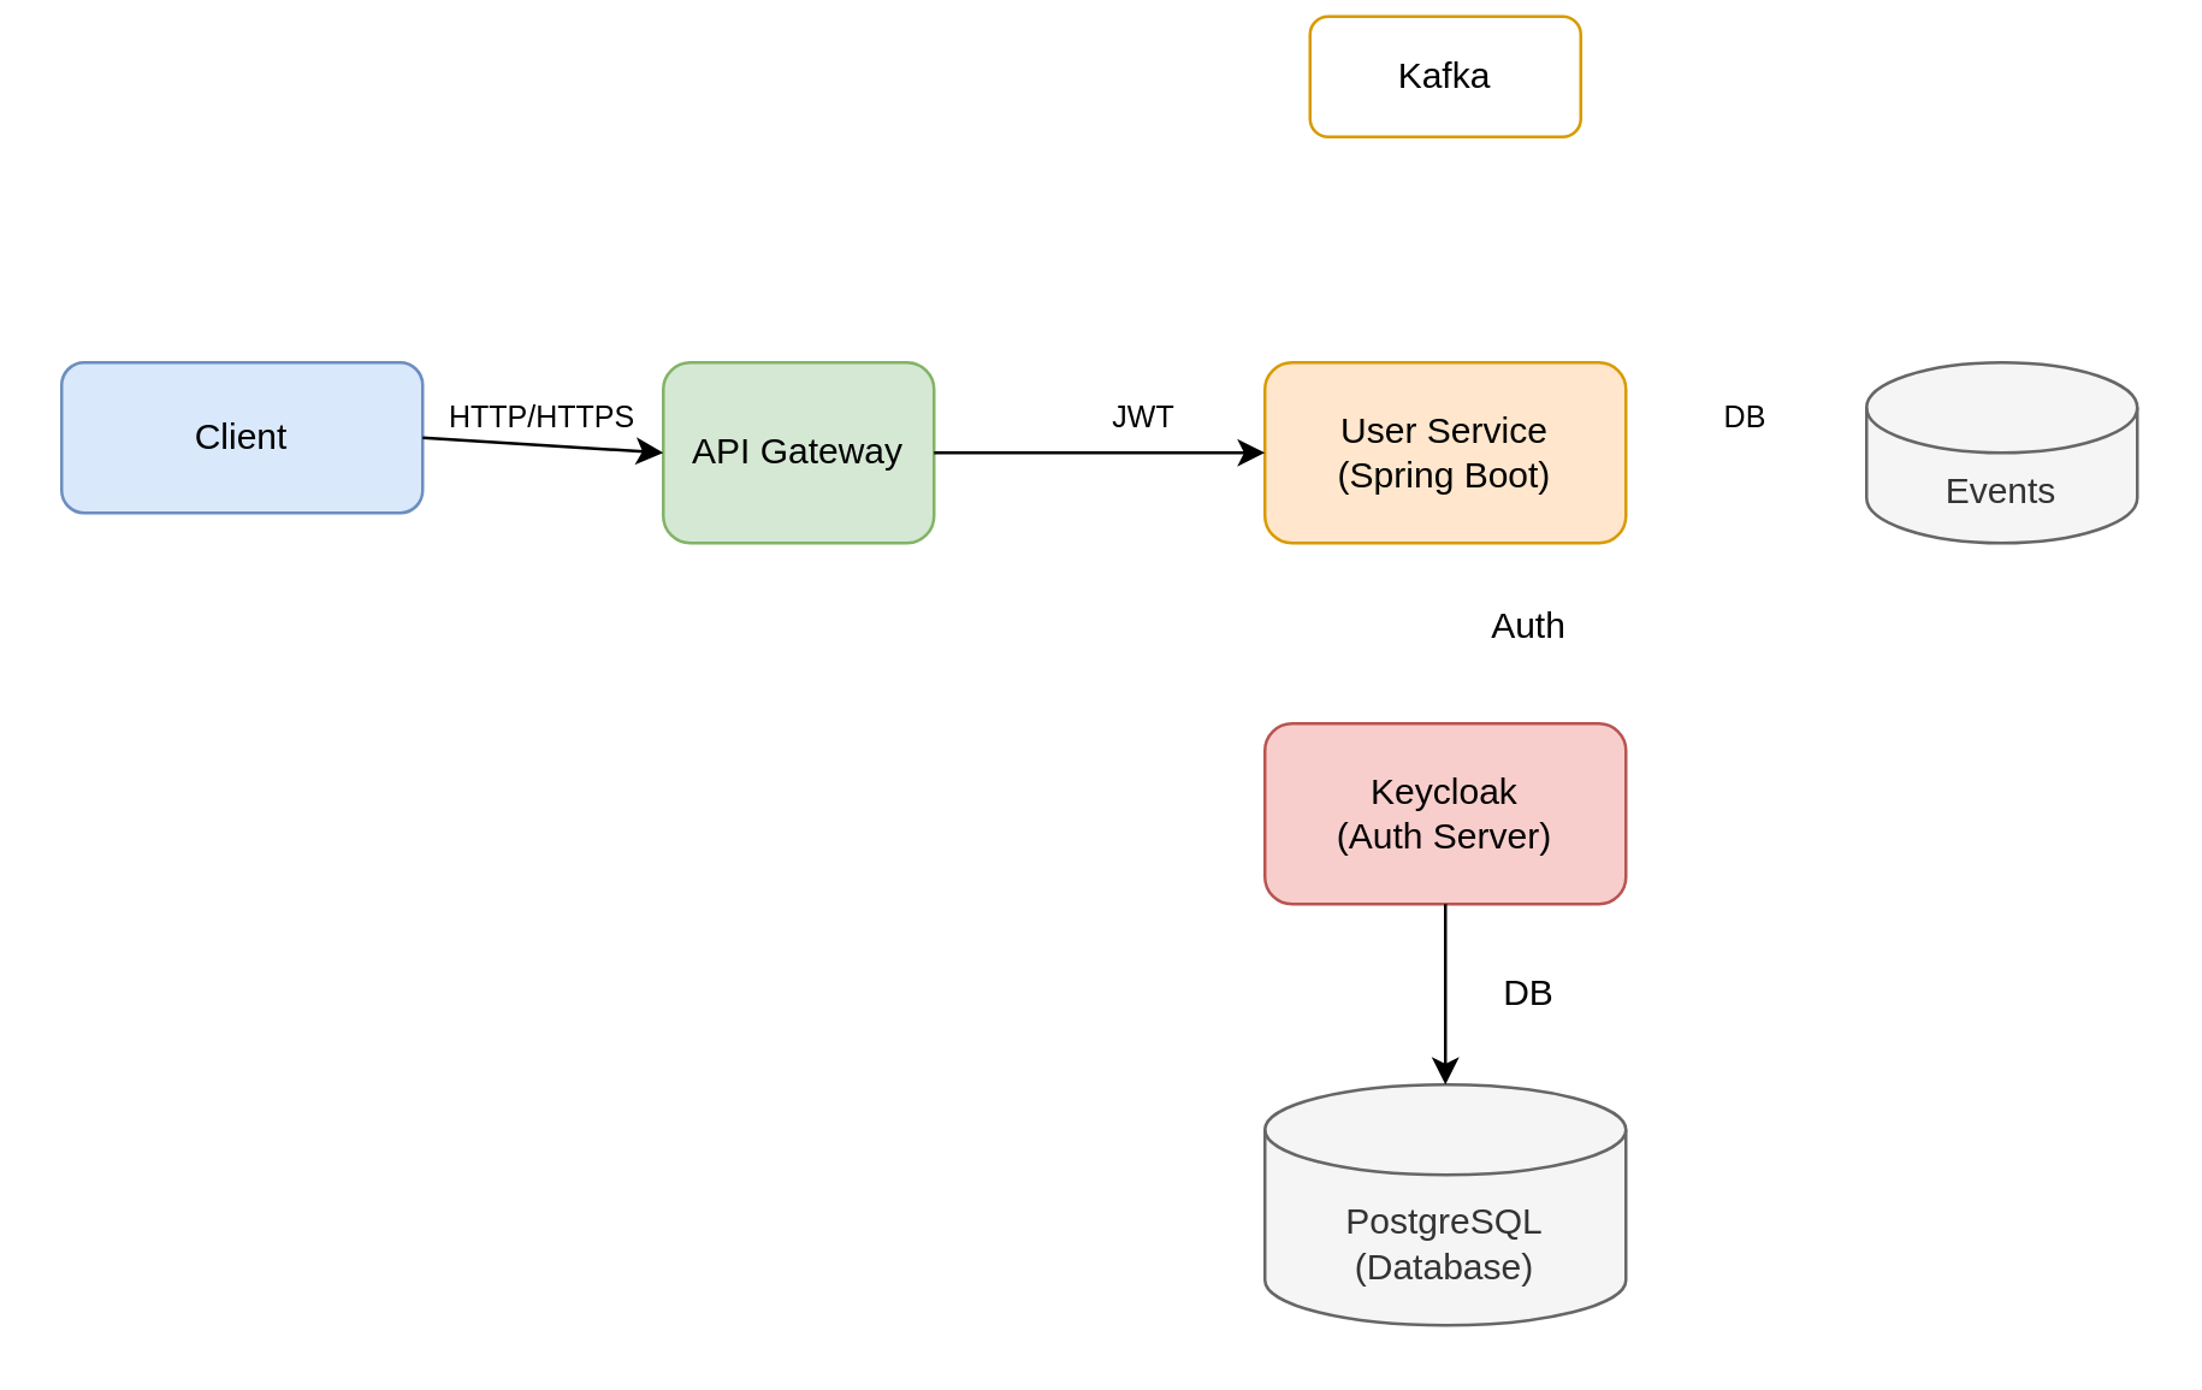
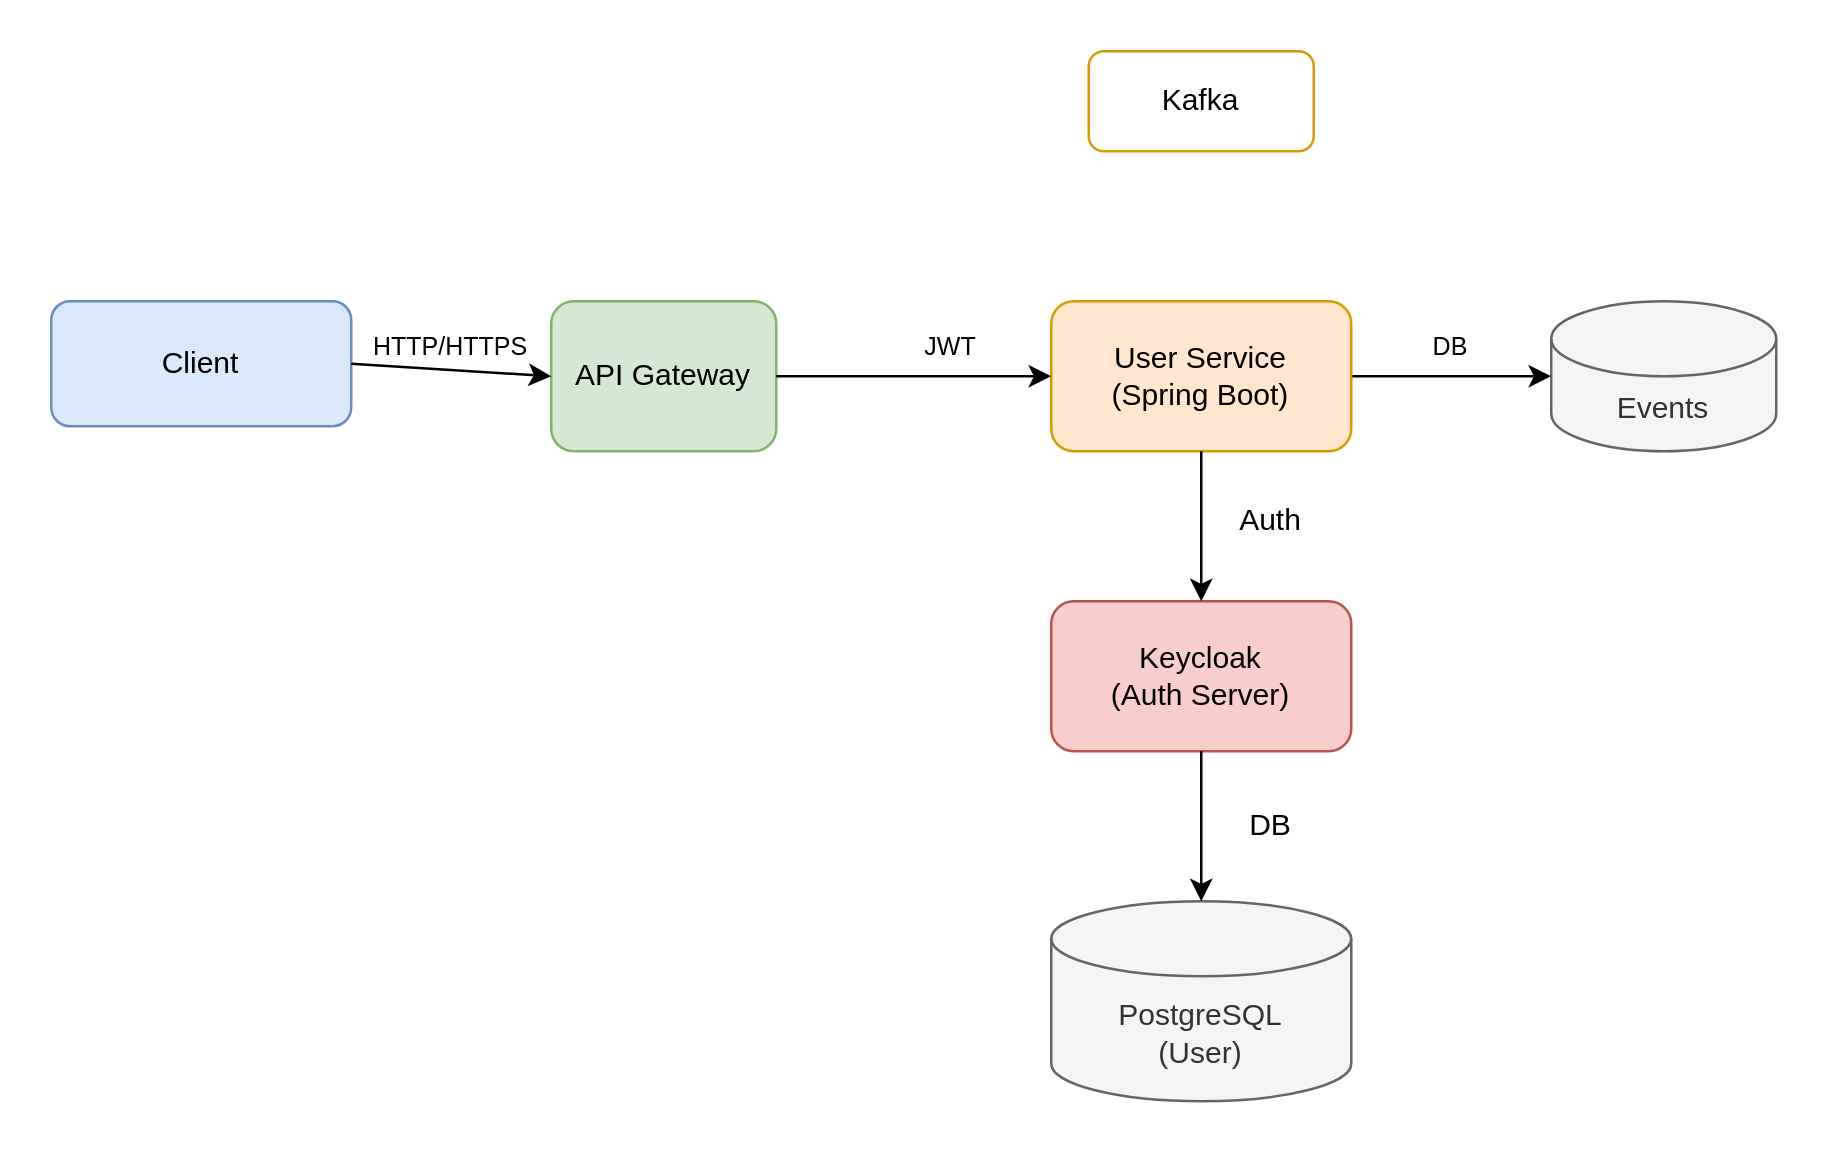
  <mxCell id="0" />
  <mxCell id="1" parent="0" />
  <mxCell id="2" value="Client" style="rounded=1;whiteSpace=wrap;html=1;fillColor=#dae8fc;strokeColor=#6c8ebf;fontColor=#000000;" parent="1" vertex="1"><mxGeometry x="20" y="120" width="120" height="50" as="geometry" /></mxCell>
  <mxCell id="3" value="API Gateway" style="rounded=1;whiteSpace=wrap;html=1;fillColor=#d5e8d4;strokeColor=#82b366;fontColor=#000000;" parent="1" vertex="1"><mxGeometry x="220" y="120" width="90" height="60" as="geometry" /></mxCell>
+ <mxCell id="4" style="edgeStyle=orthogonalEdgeStyle;rounded=0;orthogonalLoop=1;jettySize=auto;html=1;fontSize=10;fontColor=#000000;" parent="1" source="5" target="16" edge="1"><mxGeometry relative="1" as="geometry" /></mxCell>
  <mxCell id="5" value="User Service&#10;(Spring Boot)" style="rounded=1;whiteSpace=wrap;html=1;fillColor=#ffe6cc;strokeColor=#d79b00;fontColor=#000000;" parent="1" vertex="1"><mxGeometry x="420" y="120" width="120" height="60" as="geometry" /></mxCell>
  <mxCell id="6" value="Keycloak&#10;(Auth Server)" style="rounded=1;whiteSpace=wrap;html=1;fillColor=#f8cecc;strokeColor=#b85450;fontColor=#000000;" parent="1" vertex="1"><mxGeometry x="420" y="240" width="120" height="60" as="geometry" /></mxCell>
- <mxCell id="7" value="PostgreSQL&#10;(Database)" style="shape=cylinder3;whiteSpace=wrap;html=1;boundedLbl=1;backgroundOutline=1;size=15;fillColor=#f5f5f5;strokeColor=#666666;fontColor=#333333;" parent="1" vertex="1"><mxGeometry x="420" y="360" width="120" height="80" as="geometry" /></mxCell>
+ <mxCell id="7" value="PostgreSQL&#10;(User)" style="shape=cylinder3;whiteSpace=wrap;html=1;boundedLbl=1;backgroundOutline=1;size=15;fillColor=#f5f5f5;strokeColor=#666666;fontColor=#333333;" parent="1" vertex="1"><mxGeometry x="420" y="360" width="120" height="80" as="geometry" /></mxCell>
  <mxCell id="8" value="" style="endArrow=classic;html=1;exitX=1;exitY=0.5;exitDx=0;exitDy=0;entryX=0;entryY=0.5;entryDx=0;entryDy=0;" parent="1" source="2" target="3" edge="1"><mxGeometry width="50" height="50" relative="1" as="geometry" /></mxCell>
  <mxCell id="9" value="" style="endArrow=classic;html=1;exitX=1;exitY=0.5;exitDx=0;exitDy=0;entryX=0;entryY=0.5;entryDx=0;entryDy=0;" parent="1" source="3" target="5" edge="1"><mxGeometry width="50" height="50" relative="1" as="geometry" /></mxCell>
+ <mxCell id="10" value="" style="endArrow=classic;html=1;exitX=0.5;exitY=1;exitDx=0;exitDy=0;entryX=0.5;entryY=0;entryDx=0;entryDy=0;" parent="1" source="5" target="6" edge="1"><mxGeometry width="50" height="50" relative="1" as="geometry" /></mxCell>
  <mxCell id="11" value="" style="endArrow=classic;html=1;exitX=0.5;exitY=1;exitDx=0;exitDy=0;entryX=0.5;entryY=0;entryDx=0;entryDy=0;" parent="1" source="6" edge="1"><mxGeometry width="50" height="50" relative="1" as="geometry"><mxPoint x="480" y="360" as="targetPoint" /></mxGeometry></mxCell>
  <mxCell id="12" value="HTTP/HTTPS" style="text;html=1;strokeColor=none;fillColor=none;align=center;verticalAlign=middle;whiteSpace=wrap;rounded=0;fontSize=10;" parent="1" vertex="1"><mxGeometry x="150" y="128" width="60" height="20" as="geometry" /></mxCell>
  <mxCell id="13" value="JWT" style="text;html=1;strokeColor=none;fillColor=none;align=center;verticalAlign=middle;whiteSpace=wrap;rounded=0;fontSize=10;" parent="1" vertex="1"><mxGeometry x="350" y="128" width="60" height="20" as="geometry" /></mxCell>
  <mxCell id="14" value="Auth" style="text;html=1;strokeColor=none;fillColor=none;align=center;verticalAlign=middle;whiteSpace=wrap;rounded=0;" parent="1" vertex="1"><mxGeometry x="478" y="198" width="60" height="20" as="geometry" /></mxCell>
  <mxCell id="15" value="DB" style="text;html=1;strokeColor=none;fillColor=none;align=center;verticalAlign=middle;whiteSpace=wrap;rounded=0;" parent="1" vertex="1"><mxGeometry x="478" y="320" width="60" height="20" as="geometry" /></mxCell>
  <mxCell id="16" value="Events" style="shape=cylinder3;whiteSpace=wrap;html=1;boundedLbl=1;backgroundOutline=1;size=15;fillColor=#f5f5f5;strokeColor=#666666;fontColor=#333333;" parent="1" vertex="1"><mxGeometry x="620" y="120" width="90" height="60" as="geometry" /></mxCell>
  <mxCell id="17" value="DB" style="text;html=1;strokeColor=none;fillColor=none;align=center;verticalAlign=middle;whiteSpace=wrap;rounded=0;fontSize=10;" parent="1" vertex="1"><mxGeometry x="550" y="128" width="60" height="20" as="geometry" /></mxCell>
- <mxCell id="18" value="Kafka" style="rounded=1;whiteSpace=wrap;html=1;fillColor=#FFFFFF;strokeColor=#d79b00;fontColor=#000000;" vertex="1" parent="1"><mxGeometry x="435" y="5" width="90" height="40" as="geometry" /></mxCell>
+ <mxCell id="18" value="Kafka" style="rounded=1;whiteSpace=wrap;html=1;fillColor=#FFFFFF;strokeColor=#d79b00;fontColor=#000000;" vertex="1" parent="1"><mxGeometry x="435" y="20" width="90" height="40" as="geometry" /></mxCell>
